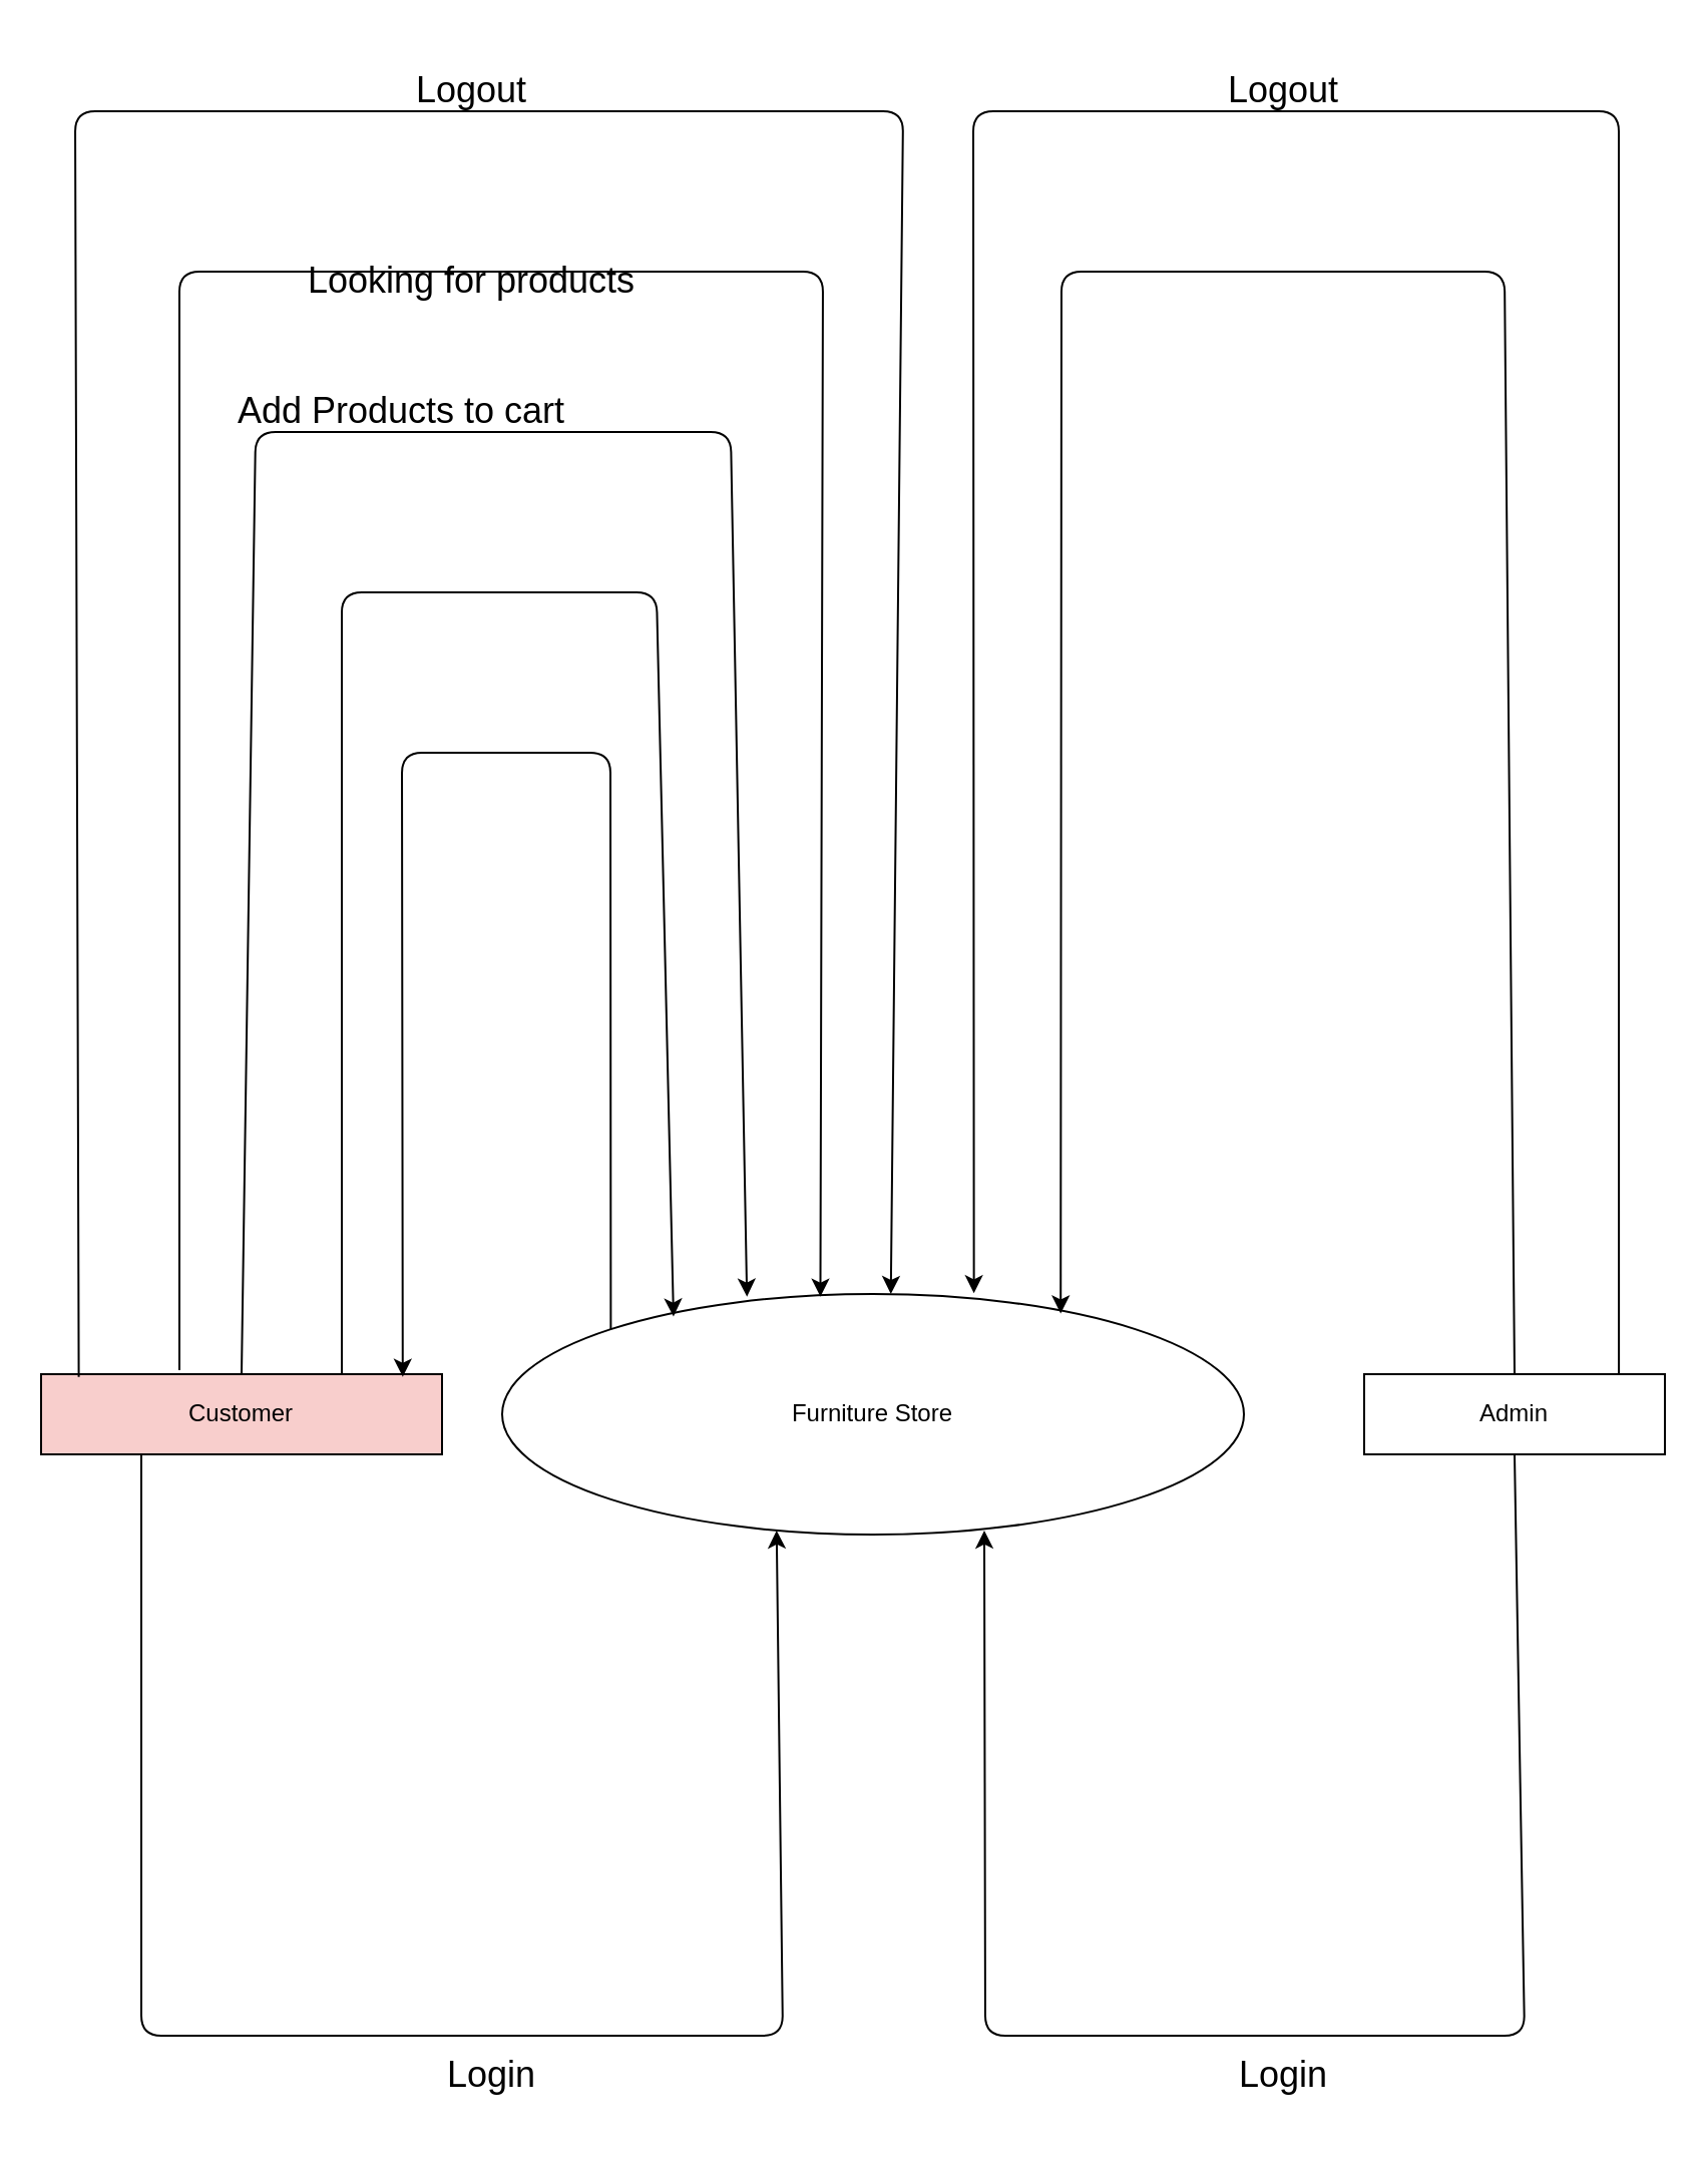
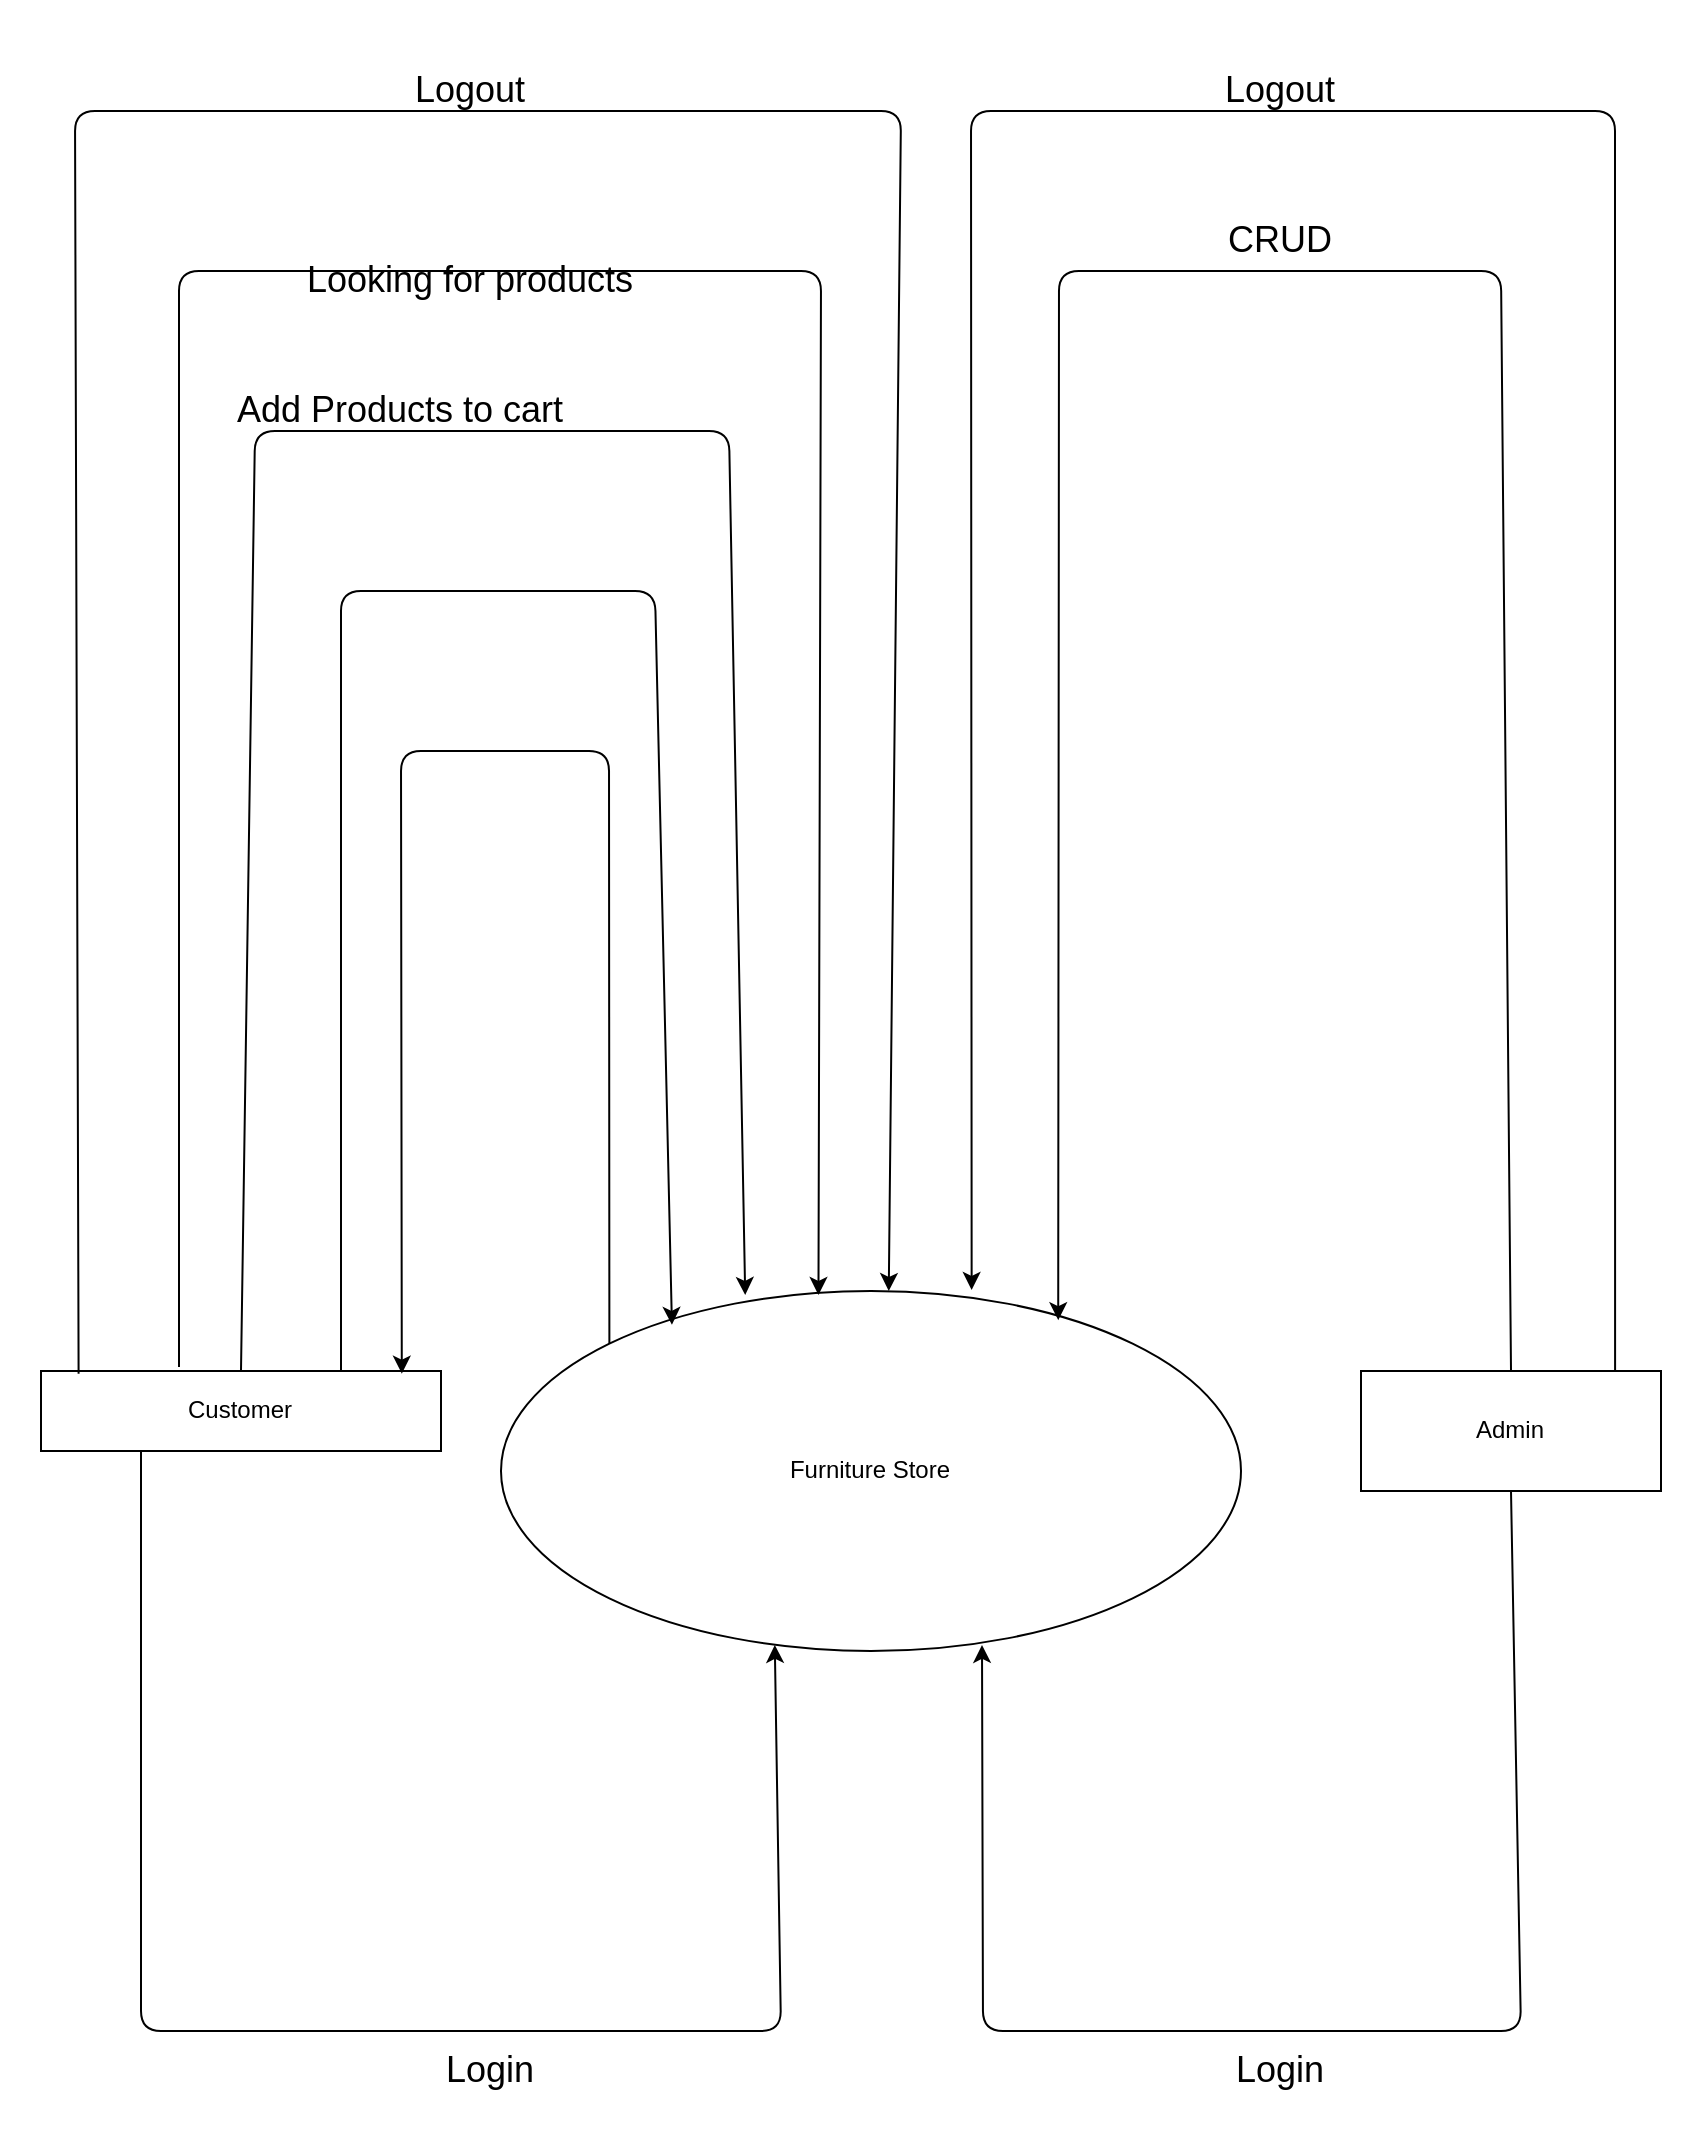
  <mxCell id="0" />
  <mxCell id="1" parent="0" />
- <mxCell id="2" value="Customer" style="rounded=0;whiteSpace=wrap;html=1;fillColor=#f8cecc;" vertex="1" parent="1"><mxGeometry x="20" y="685" width="200" height="40" as="geometry" /></mxCell>
- <mxCell id="3" value="Furniture Store" style="ellipse;whiteSpace=wrap;html=1;" vertex="1" parent="1"><mxGeometry x="250" y="645" width="370" height="120" as="geometry" /></mxCell>
- <mxCell id="4" value="Admin" style="rounded=0;whiteSpace=wrap;html=1;" vertex="1" parent="1"><mxGeometry x="680" y="685" width="150" height="40" as="geometry" /></mxCell>
+ <mxCell id="2" value="Customer" style="rounded=0;whiteSpace=wrap;html=1;" vertex="1" parent="1"><mxGeometry x="20" y="685" width="200" height="40" as="geometry" /></mxCell>
+ <mxCell id="3" value="Furniture Store" style="ellipse;whiteSpace=wrap;html=1;" vertex="1" parent="1"><mxGeometry x="250" y="645" width="370" height="180" as="geometry" /></mxCell>
+ <mxCell id="4" value="Admin" style="rounded=0;whiteSpace=wrap;html=1;" vertex="1" parent="1"><mxGeometry x="680" y="685" width="150" height="60" as="geometry" /></mxCell>
  <mxCell id="5" value="" style="endArrow=classic;html=1;exitX=0.094;exitY=0.033;exitDx=0;exitDy=0;exitPerimeter=0;entryX=0.524;entryY=0;entryDx=0;entryDy=0;entryPerimeter=0;" edge="1" parent="1" source="2" target="3"><mxGeometry width="50" height="50" relative="1" as="geometry"><mxPoint x="340" y="535" as="sourcePoint" /><mxPoint x="470" y="55" as="targetPoint" /><Array as="points"><mxPoint x="37" y="55" /><mxPoint x="450" y="55" /></Array></mxGeometry></mxCell>
  <mxCell id="6" value="&lt;font style=&quot;font-size: 18px&quot;&gt;Logout&lt;/font&gt;" style="text;html=1;strokeColor=none;fillColor=none;align=center;verticalAlign=middle;whiteSpace=wrap;rounded=0;" vertex="1" parent="1"><mxGeometry x="200" y="35" width="70" height="20" as="geometry" /></mxCell>
  <mxCell id="7" value="" style="endArrow=classic;html=1;entryX=0.429;entryY=0.011;entryDx=0;entryDy=0;entryPerimeter=0;" edge="1" parent="1" target="3"><mxGeometry width="50" height="50" relative="1" as="geometry"><mxPoint x="89" y="683" as="sourcePoint" /><mxPoint x="390" y="325" as="targetPoint" /><Array as="points"><mxPoint x="89" y="135" /><mxPoint x="410" y="135" /></Array></mxGeometry></mxCell>
  <mxCell id="8" value="&lt;font style=&quot;font-size: 18px&quot;&gt;Looking for products&lt;/font&gt;" style="text;html=1;strokeColor=none;fillColor=none;align=center;verticalAlign=middle;whiteSpace=wrap;rounded=0;" vertex="1" parent="1"><mxGeometry x="140" y="130" width="190" height="20" as="geometry" /></mxCell>
  <mxCell id="9" value="" style="endArrow=classic;html=1;entryX=0.33;entryY=0.011;entryDx=0;entryDy=0;entryPerimeter=0;exitX=0.5;exitY=0;exitDx=0;exitDy=0;" edge="1" parent="1" source="2" target="3"><mxGeometry width="50" height="50" relative="1" as="geometry"><mxPoint x="127" y="675" as="sourcePoint" /><mxPoint x="390" y="325" as="targetPoint" /><Array as="points"><mxPoint x="127" y="215" /><mxPoint x="364" y="215" /></Array></mxGeometry></mxCell>
  <mxCell id="10" value="&lt;font style=&quot;font-size: 18px&quot;&gt;Add Products to cart&lt;/font&gt;" style="text;html=1;strokeColor=none;fillColor=none;align=center;verticalAlign=middle;whiteSpace=wrap;rounded=0;" vertex="1" parent="1"><mxGeometry x="105" y="195" width="190" height="20" as="geometry" /></mxCell>
  <mxCell id="11" value="" style="endArrow=classic;html=1;entryX=0.231;entryY=0.094;entryDx=0;entryDy=0;entryPerimeter=0;" edge="1" parent="1" target="3"><mxGeometry width="50" height="50" relative="1" as="geometry"><mxPoint x="170" y="685" as="sourcePoint" /><mxPoint x="330" y="635" as="targetPoint" /><Array as="points"><mxPoint x="170" y="295" /><mxPoint x="327" y="295" /></Array></mxGeometry></mxCell>
  <mxCell id="12" value="" style="endArrow=classic;html=1;exitX=0;exitY=0;exitDx=0;exitDy=0;entryX=0.902;entryY=0.033;entryDx=0;entryDy=0;entryPerimeter=0;" edge="1" parent="1" source="3" target="2"><mxGeometry width="50" height="50" relative="1" as="geometry"><mxPoint x="340" y="465" as="sourcePoint" /><mxPoint x="390" y="415" as="targetPoint" /><Array as="points"><mxPoint x="304" y="375" /><mxPoint x="200" y="375" /></Array></mxGeometry></mxCell>
  <mxCell id="13" value="" style="endArrow=classic;html=1;exitX=0.25;exitY=1;exitDx=0;exitDy=0;entryX=0.37;entryY=0.983;entryDx=0;entryDy=0;entryPerimeter=0;" edge="1" parent="1" source="2" target="3"><mxGeometry width="50" height="50" relative="1" as="geometry"><mxPoint x="340" y="865" as="sourcePoint" /><mxPoint x="390" y="815" as="targetPoint" /><Array as="points"><mxPoint x="70" y="1015" /><mxPoint x="390" y="1015" /></Array></mxGeometry></mxCell>
  <mxCell id="14" value="&lt;font style=&quot;font-size: 18px&quot;&gt;Login&lt;/font&gt;" style="text;html=1;strokeColor=none;fillColor=none;align=center;verticalAlign=middle;whiteSpace=wrap;rounded=0;" vertex="1" parent="1"><mxGeometry x="195" y="1015" width="100" height="40" as="geometry" /></mxCell>
  <mxCell id="15" value="" style="endArrow=classic;html=1;exitX=0.5;exitY=1;exitDx=0;exitDy=0;entryX=0.65;entryY=0.983;entryDx=0;entryDy=0;entryPerimeter=0;" edge="1" parent="1" source="4" target="3"><mxGeometry width="50" height="50" relative="1" as="geometry"><mxPoint x="340" y="865" as="sourcePoint" /><mxPoint x="390" y="815" as="targetPoint" /><Array as="points"><mxPoint x="760" y="1015" /><mxPoint x="491" y="1015" /></Array></mxGeometry></mxCell>
  <mxCell id="16" value="&lt;font style=&quot;font-size: 18px&quot;&gt;Login&lt;/font&gt;" style="text;html=1;strokeColor=none;fillColor=none;align=center;verticalAlign=middle;whiteSpace=wrap;rounded=0;" vertex="1" parent="1"><mxGeometry x="600" y="1015" width="80" height="40" as="geometry" /></mxCell>
  <mxCell id="17" value="" style="endArrow=classic;html=1;exitX=0.847;exitY=-0.008;exitDx=0;exitDy=0;exitPerimeter=0;entryX=0.636;entryY=-0.003;entryDx=0;entryDy=0;entryPerimeter=0;" edge="1" parent="1" source="4" target="3"><mxGeometry width="50" height="50" relative="1" as="geometry"><mxPoint x="340" y="385" as="sourcePoint" /><mxPoint x="390" y="335" as="targetPoint" /><Array as="points"><mxPoint x="807" y="55" /><mxPoint x="485" y="55" /></Array></mxGeometry></mxCell>
  <mxCell id="18" value="&lt;font style=&quot;font-size: 18px&quot;&gt;Logout&lt;/font&gt;" style="text;html=1;strokeColor=none;fillColor=none;align=center;verticalAlign=middle;whiteSpace=wrap;rounded=0;" vertex="1" parent="1"><mxGeometry x="595" y="20" width="90" height="50" as="geometry" /></mxCell>
  <mxCell id="19" value="" style="endArrow=classic;html=1;exitX=0.5;exitY=0;exitDx=0;exitDy=0;entryX=0.753;entryY=0.081;entryDx=0;entryDy=0;entryPerimeter=0;" edge="1" parent="1" source="4" target="3"><mxGeometry width="50" height="50" relative="1" as="geometry"><mxPoint x="340" y="385" as="sourcePoint" /><mxPoint x="390" y="335" as="targetPoint" /><Array as="points"><mxPoint x="750" y="135" /><mxPoint x="529" y="135" /></Array></mxGeometry></mxCell>
+ <mxCell id="20" value="&lt;font style=&quot;font-size: 18px&quot;&gt;CRUD&lt;/font&gt;" style="text;html=1;strokeColor=none;fillColor=none;align=center;verticalAlign=middle;whiteSpace=wrap;rounded=0;" vertex="1" parent="1"><mxGeometry x="590" y="95" width="100" height="50" as="geometry" /></mxCell>
